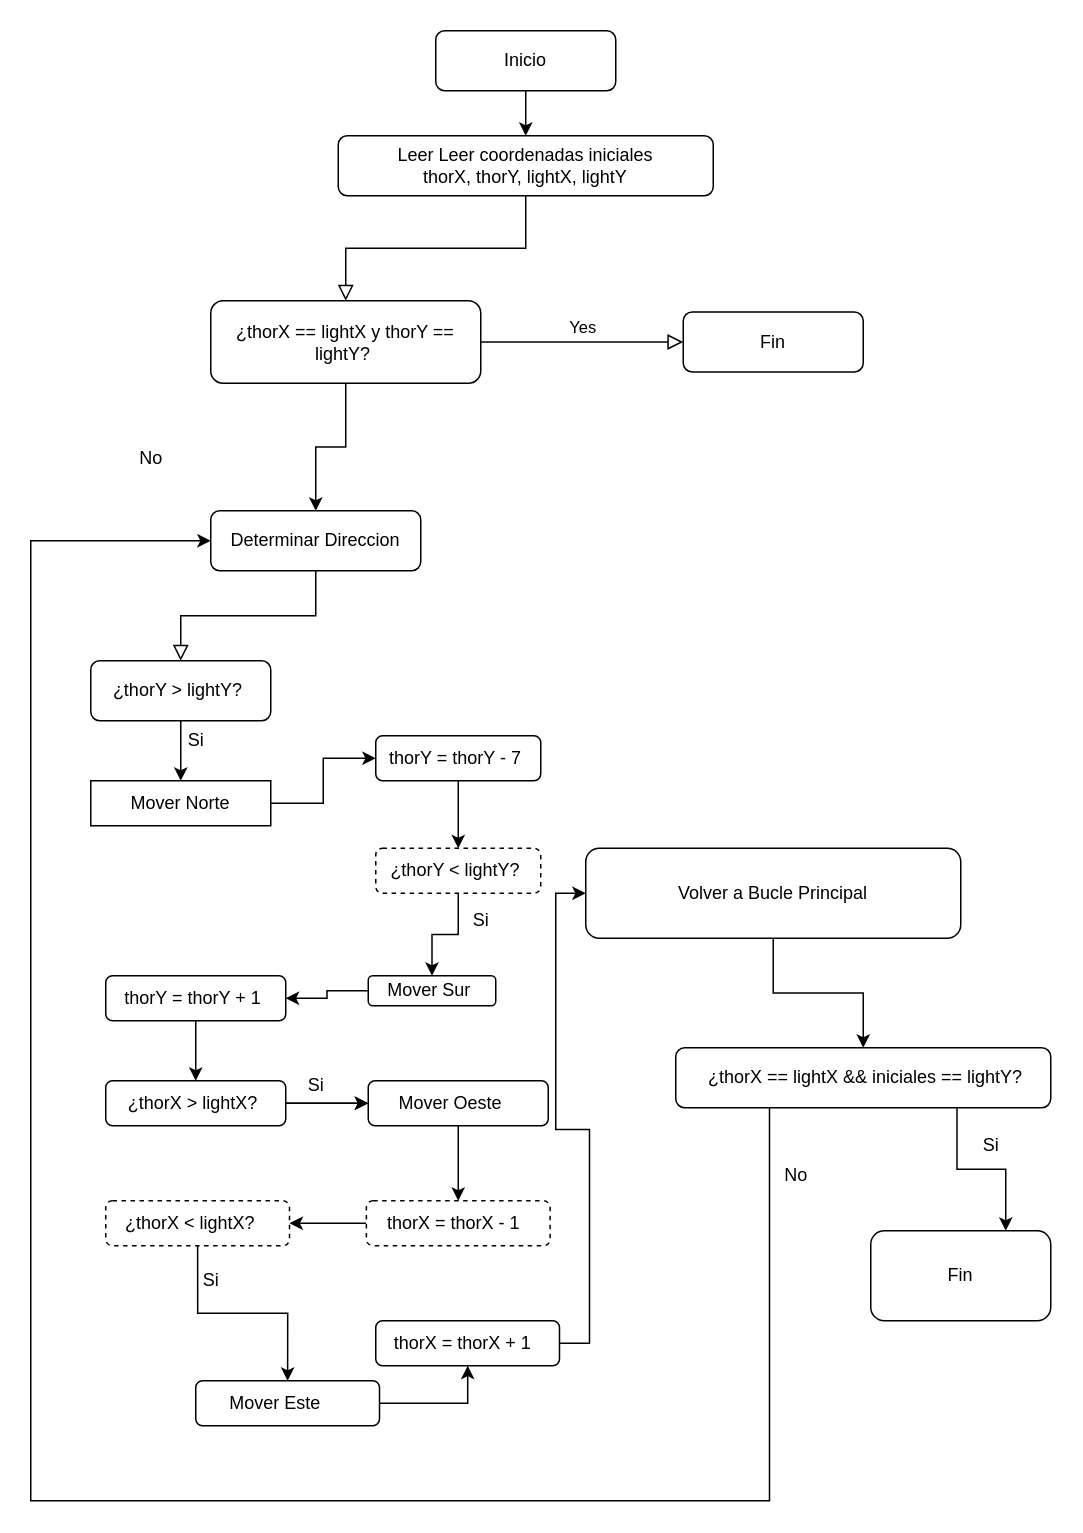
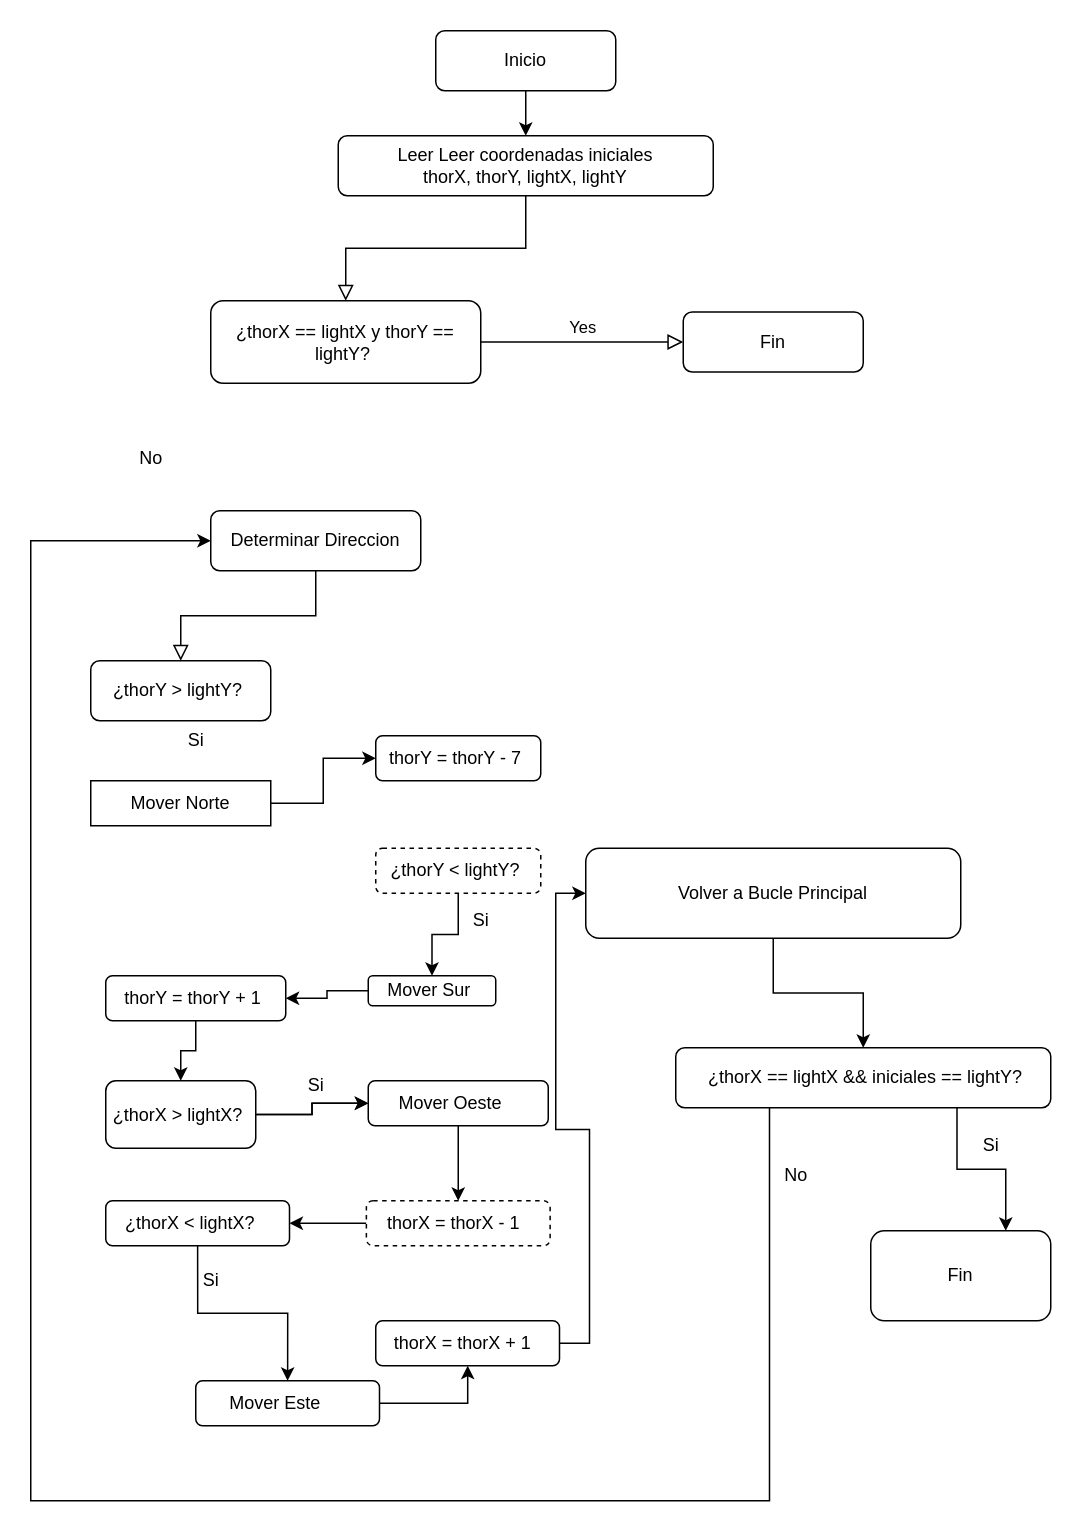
  <mxCell id="0" />
  <mxCell id="1" parent="0" />
  <mxCell id="2" value="" style="rounded=0;html=1;jettySize=auto;orthogonalLoop=1;fontSize=11;endArrow=block;endFill=0;endSize=8;strokeWidth=1;shadow=0;labelBackgroundColor=none;edgeStyle=orthogonalEdgeStyle;entryX=0.5;entryY=0;entryDx=0;entryDy=0;exitX=0.5;exitY=1;exitDx=0;exitDy=0;" parent="1" source="10" target="11" edge="1"><mxGeometry relative="1" as="geometry"><mxPoint x="130" y="170" as="targetPoint" /></mxGeometry></mxCell>
  <mxCell id="3" style="edgeStyle=orthogonalEdgeStyle;rounded=0;orthogonalLoop=1;jettySize=auto;html=1;exitX=0.5;exitY=1;exitDx=0;exitDy=0;entryX=0.5;entryY=0;entryDx=0;entryDy=0;" edge="1" parent="1" source="4" target="10"><mxGeometry relative="1" as="geometry" /></mxCell>
  <mxCell id="4" value="Inicio" style="rounded=1;whiteSpace=wrap;html=1;fontSize=12;glass=0;strokeWidth=1;shadow=0;" parent="1" vertex="1"><mxGeometry x="290" y="20" width="120" height="40" as="geometry" /></mxCell>
  <mxCell id="5" value="Yes" style="edgeStyle=orthogonalEdgeStyle;rounded=0;html=1;jettySize=auto;orthogonalLoop=1;fontSize=11;endArrow=block;endFill=0;endSize=8;strokeWidth=1;shadow=0;labelBackgroundColor=none;exitX=1;exitY=0.5;exitDx=0;exitDy=0;" parent="1" source="11" target="6" edge="1"><mxGeometry y="10" relative="1" as="geometry"><mxPoint as="offset" /><mxPoint x="345" y="210" as="sourcePoint" /></mxGeometry></mxCell>
  <mxCell id="6" value="&lt;span style=&quot;text-align: left;&quot;&gt;Fin&lt;/span&gt;" style="rounded=1;whiteSpace=wrap;html=1;fontSize=12;glass=0;strokeWidth=1;shadow=0;" parent="1" vertex="1"><mxGeometry x="455" y="207.5" width="120" height="40" as="geometry" /></mxCell>
  <mxCell id="7" value="" style="rounded=0;html=1;jettySize=auto;orthogonalLoop=1;fontSize=11;endArrow=block;endFill=0;endSize=8;strokeWidth=1;shadow=0;labelBackgroundColor=none;edgeStyle=orthogonalEdgeStyle;exitX=0.5;exitY=1;exitDx=0;exitDy=0;" parent="1" source="14" target="9" edge="1"><mxGeometry x="0.343" y="20" relative="1" as="geometry"><mxPoint as="offset" /><mxPoint x="97.04" y="411.04" as="sourcePoint" /></mxGeometry></mxCell>
- <mxCell id="8" style="edgeStyle=orthogonalEdgeStyle;rounded=0;orthogonalLoop=1;jettySize=auto;html=1;exitX=0.5;exitY=1;exitDx=0;exitDy=0;entryX=0.5;entryY=0;entryDx=0;entryDy=0;" edge="1" parent="1" source="9" target="16"><mxGeometry relative="1" as="geometry" /></mxCell>
  <mxCell id="9" value="&lt;span style=&quot;text-align: left;&quot;&gt;¿thorY &amp;gt; lightY?&amp;nbsp;&lt;/span&gt;" style="rounded=1;whiteSpace=wrap;html=1;fontSize=12;glass=0;strokeWidth=1;shadow=0;" parent="1" vertex="1"><mxGeometry x="60" y="440" width="120" height="40" as="geometry" /></mxCell>
  <mxCell id="10" value="&lt;span style=&quot;text-align: left;&quot;&gt;Leer&amp;nbsp;&lt;/span&gt;Leer coordenadas iniciales&lt;br&gt;&lt;span style=&quot;text-align: left;&quot;&gt;thorX, thorY, lightX, lightY&lt;/span&gt;" style="rounded=1;whiteSpace=wrap;html=1;" vertex="1" parent="1"><mxGeometry x="225" y="90" width="250" height="40" as="geometry" /></mxCell>
  <mxCell id="11" value="&lt;span style=&quot;text-align: left;&quot;&gt;¿thorX == lightX y thorY == lightY?&amp;nbsp;&lt;/span&gt;" style="rounded=1;whiteSpace=wrap;html=1;" vertex="1" parent="1"><mxGeometry x="140" y="200" width="180" height="55" as="geometry" /></mxCell>
- <mxCell id="12" style="edgeStyle=orthogonalEdgeStyle;rounded=0;orthogonalLoop=1;jettySize=auto;html=1;entryX=0.5;entryY=0;entryDx=0;entryDy=0;" edge="1" parent="1" source="11" target="14"><mxGeometry relative="1" as="geometry"><mxPoint x="110" y="330" as="targetPoint" /></mxGeometry></mxCell>
  <mxCell id="13" value="No" style="text;html=1;align=center;verticalAlign=middle;resizable=0;points=[];autosize=1;strokeColor=none;fillColor=none;" vertex="1" parent="1"><mxGeometry x="80" y="290" width="40" height="30" as="geometry" /></mxCell>
  <mxCell id="14" value="Determinar Direccion" style="rounded=1;whiteSpace=wrap;html=1;" vertex="1" parent="1"><mxGeometry x="140" y="340" width="140" height="40" as="geometry" /></mxCell>
  <mxCell id="15" style="edgeStyle=orthogonalEdgeStyle;rounded=0;orthogonalLoop=1;jettySize=auto;html=1;exitX=1;exitY=0.5;exitDx=0;exitDy=0;entryX=0;entryY=0.5;entryDx=0;entryDy=0;" edge="1" parent="1" source="16" target="18"><mxGeometry relative="1" as="geometry" /></mxCell>
  <mxCell id="16" value="Mover Norte" style="whiteSpace=wrap;html=1;rounded=0;" vertex="1" parent="1"><mxGeometry x="60" y="520" width="120" height="30" as="geometry" /></mxCell>
- <mxCell id="17" style="edgeStyle=orthogonalEdgeStyle;rounded=0;orthogonalLoop=1;jettySize=auto;html=1;exitX=0.5;exitY=1;exitDx=0;exitDy=0;entryX=0.5;entryY=0;entryDx=0;entryDy=0;" edge="1" parent="1" source="18" target="20"><mxGeometry relative="1" as="geometry" /></mxCell>
  <mxCell id="18" value="thorY = thorY - 7&amp;nbsp;" style="rounded=1;whiteSpace=wrap;html=1;" vertex="1" parent="1"><mxGeometry x="250" y="490" width="110" height="30" as="geometry" /></mxCell>
  <mxCell id="19" style="edgeStyle=orthogonalEdgeStyle;rounded=0;orthogonalLoop=1;jettySize=auto;html=1;exitX=0.5;exitY=1;exitDx=0;exitDy=0;entryX=0.5;entryY=0;entryDx=0;entryDy=0;" edge="1" parent="1" source="20" target="23"><mxGeometry relative="1" as="geometry" /></mxCell>
  <mxCell id="20" value="¿thorY &amp;lt; lightY?&amp;nbsp;" style="rounded=1;whiteSpace=wrap;html=1;dashed=1;" vertex="1" parent="1"><mxGeometry x="250" y="565" width="110" height="30" as="geometry" /></mxCell>
  <mxCell id="21" value="Si" style="text;html=1;align=center;verticalAlign=middle;resizable=0;points=[];autosize=1;strokeColor=none;fillColor=none;" vertex="1" parent="1"><mxGeometry x="115" y="478" width="30" height="30" as="geometry" /></mxCell>
  <mxCell id="22" style="edgeStyle=orthogonalEdgeStyle;rounded=0;orthogonalLoop=1;jettySize=auto;html=1;exitX=0;exitY=0.5;exitDx=0;exitDy=0;" edge="1" parent="1" source="23" target="25"><mxGeometry relative="1" as="geometry" /></mxCell>
  <mxCell id="23" value="Mover Sur&amp;nbsp;" style="rounded=1;whiteSpace=wrap;html=1;" vertex="1" parent="1"><mxGeometry x="245" y="650" width="85" height="20" as="geometry" /></mxCell>
  <mxCell id="24" style="edgeStyle=orthogonalEdgeStyle;rounded=0;orthogonalLoop=1;jettySize=auto;html=1;exitX=0.5;exitY=1;exitDx=0;exitDy=0;entryX=0.5;entryY=0;entryDx=0;entryDy=0;" edge="1" parent="1" source="25" target="29"><mxGeometry relative="1" as="geometry" /></mxCell>
  <mxCell id="25" value="thorY = thorY + 1&amp;nbsp;" style="rounded=1;whiteSpace=wrap;html=1;" vertex="1" parent="1"><mxGeometry x="70" y="650" width="120" height="30" as="geometry" /></mxCell>
  <mxCell id="26" value="Si" style="text;html=1;align=center;verticalAlign=middle;resizable=0;points=[];autosize=1;strokeColor=none;fillColor=none;" vertex="1" parent="1"><mxGeometry x="305" y="598" width="30" height="30" as="geometry" /></mxCell>
  <mxCell id="27" style="edgeStyle=orthogonalEdgeStyle;rounded=0;orthogonalLoop=1;jettySize=auto;html=1;exitX=1;exitY=0.5;exitDx=0;exitDy=0;entryX=0;entryY=0.5;entryDx=0;entryDy=0;" edge="1" parent="1" source="29" target="31"><mxGeometry relative="1" as="geometry" /></mxCell>
  <mxCell id="28" value="" style="edgeStyle=orthogonalEdgeStyle;rounded=0;orthogonalLoop=1;jettySize=auto;html=1;" edge="1" parent="1" source="29" target="31"><mxGeometry relative="1" as="geometry" /></mxCell>
- <mxCell id="29" value="¿thorX &amp;gt; lightX?&amp;nbsp;" style="rounded=1;whiteSpace=wrap;html=1;" vertex="1" parent="1"><mxGeometry x="70" y="720" width="120" height="30" as="geometry" /></mxCell>
+ <mxCell id="29" value="¿thorX &amp;gt; lightX?&amp;nbsp;" style="rounded=1;whiteSpace=wrap;html=1;" vertex="1" parent="1"><mxGeometry x="70" y="720" width="100" height="45" as="geometry" /></mxCell>
  <mxCell id="30" style="edgeStyle=orthogonalEdgeStyle;rounded=0;orthogonalLoop=1;jettySize=auto;html=1;exitX=0.5;exitY=1;exitDx=0;exitDy=0;entryX=0.5;entryY=0;entryDx=0;entryDy=0;" edge="1" parent="1" source="31" target="33"><mxGeometry relative="1" as="geometry" /></mxCell>
  <mxCell id="31" value="Mover Oeste&amp;nbsp; &amp;nbsp;" style="rounded=1;whiteSpace=wrap;html=1;" vertex="1" parent="1"><mxGeometry x="245" y="720" width="120" height="30" as="geometry" /></mxCell>
  <mxCell id="32" style="edgeStyle=orthogonalEdgeStyle;rounded=0;orthogonalLoop=1;jettySize=auto;html=1;exitX=0;exitY=0.5;exitDx=0;exitDy=0;entryX=1;entryY=0.5;entryDx=0;entryDy=0;" edge="1" parent="1" source="33" target="36"><mxGeometry relative="1" as="geometry" /></mxCell>
  <mxCell id="33" value="&amp;nbsp;thorX = thorX - 1&amp;nbsp; &amp;nbsp;" style="rounded=1;whiteSpace=wrap;html=1;dashed=1;" vertex="1" parent="1"><mxGeometry x="243.75" y="800" width="122.5" height="30" as="geometry" /></mxCell>
  <mxCell id="34" value="Si" style="text;html=1;align=center;verticalAlign=middle;resizable=0;points=[];autosize=1;strokeColor=none;fillColor=none;" vertex="1" parent="1"><mxGeometry x="195" y="708" width="30" height="30" as="geometry" /></mxCell>
  <mxCell id="35" style="edgeStyle=orthogonalEdgeStyle;rounded=0;orthogonalLoop=1;jettySize=auto;html=1;exitX=0.5;exitY=1;exitDx=0;exitDy=0;entryX=0.5;entryY=0;entryDx=0;entryDy=0;" edge="1" parent="1" source="36" target="38"><mxGeometry relative="1" as="geometry" /></mxCell>
- <mxCell id="36" value="¿thorX &amp;lt; lightX?&amp;nbsp; &amp;nbsp;" style="rounded=1;whiteSpace=wrap;html=1;dashed=1;" vertex="1" parent="1"><mxGeometry x="70" y="800" width="122.5" height="30" as="geometry" /></mxCell>
+ <mxCell id="36" value="¿thorX &amp;lt; lightX?&amp;nbsp; &amp;nbsp;" style="rounded=1;whiteSpace=wrap;html=1;" vertex="1" parent="1"><mxGeometry x="70" y="800" width="122.5" height="30" as="geometry" /></mxCell>
  <mxCell id="37" style="edgeStyle=orthogonalEdgeStyle;rounded=0;orthogonalLoop=1;jettySize=auto;html=1;exitX=1;exitY=0.5;exitDx=0;exitDy=0;" edge="1" parent="1" source="38" target="40"><mxGeometry relative="1" as="geometry" /></mxCell>
  <mxCell id="38" value="Mover Este&amp;nbsp; &amp;nbsp; &amp;nbsp;" style="rounded=1;whiteSpace=wrap;html=1;" vertex="1" parent="1"><mxGeometry x="130" y="920" width="122.5" height="30" as="geometry" /></mxCell>
  <mxCell id="39" style="edgeStyle=orthogonalEdgeStyle;rounded=0;orthogonalLoop=1;jettySize=auto;html=1;exitX=1;exitY=0.5;exitDx=0;exitDy=0;entryX=0;entryY=0.5;entryDx=0;entryDy=0;" edge="1" parent="1" source="40" target="43"><mxGeometry relative="1" as="geometry" /></mxCell>
  <mxCell id="40" value="thorX = thorX + 1&amp;nbsp;&amp;nbsp;" style="rounded=1;whiteSpace=wrap;html=1;" vertex="1" parent="1"><mxGeometry x="250" y="880" width="122.5" height="30" as="geometry" /></mxCell>
  <mxCell id="41" value="Si" style="text;html=1;align=center;verticalAlign=middle;resizable=0;points=[];autosize=1;strokeColor=none;fillColor=none;" vertex="1" parent="1"><mxGeometry x="125" y="838" width="30" height="30" as="geometry" /></mxCell>
  <mxCell id="42" style="edgeStyle=orthogonalEdgeStyle;rounded=0;orthogonalLoop=1;jettySize=auto;html=1;exitX=0.5;exitY=1;exitDx=0;exitDy=0;entryX=0.5;entryY=0;entryDx=0;entryDy=0;" edge="1" parent="1" source="43" target="46"><mxGeometry relative="1" as="geometry" /></mxCell>
  <mxCell id="43" value="&amp;nbsp;Volver a Bucle Principal&amp;nbsp;" style="rounded=1;whiteSpace=wrap;html=1;" vertex="1" parent="1"><mxGeometry x="390" y="565" width="250" height="60" as="geometry" /></mxCell>
  <mxCell id="44" style="edgeStyle=orthogonalEdgeStyle;rounded=0;orthogonalLoop=1;jettySize=auto;html=1;exitX=0.25;exitY=1;exitDx=0;exitDy=0;entryX=0;entryY=0.5;entryDx=0;entryDy=0;" edge="1" parent="1" source="46" target="14"><mxGeometry relative="1" as="geometry"><Array as="points"><mxPoint x="513" y="1000" /><mxPoint x="20" y="1000" /><mxPoint x="20" y="360" /></Array></mxGeometry></mxCell>
  <mxCell id="45" style="edgeStyle=orthogonalEdgeStyle;rounded=0;orthogonalLoop=1;jettySize=auto;html=1;exitX=0.75;exitY=1;exitDx=0;exitDy=0;entryX=0.75;entryY=0;entryDx=0;entryDy=0;" edge="1" parent="1" source="46" target="47"><mxGeometry relative="1" as="geometry" /></mxCell>
  <mxCell id="46" value="&amp;nbsp;¿thorX == lightX &amp;amp;&amp;amp; iniciales == lightY?" style="rounded=1;whiteSpace=wrap;html=1;" vertex="1" parent="1"><mxGeometry x="450" y="698" width="250" height="40" as="geometry" /></mxCell>
  <mxCell id="47" value="Fin" style="rounded=1;whiteSpace=wrap;html=1;" vertex="1" parent="1"><mxGeometry x="580" y="820" width="120" height="60" as="geometry" /></mxCell>
  <mxCell id="48" value="Si" style="text;html=1;align=center;verticalAlign=middle;resizable=0;points=[];autosize=1;strokeColor=none;fillColor=none;" vertex="1" parent="1"><mxGeometry x="645" y="748" width="30" height="30" as="geometry" /></mxCell>
  <mxCell id="49" value="No" style="text;html=1;align=center;verticalAlign=middle;resizable=0;points=[];autosize=1;strokeColor=none;fillColor=none;" vertex="1" parent="1"><mxGeometry x="510" y="768" width="40" height="30" as="geometry" /></mxCell>
